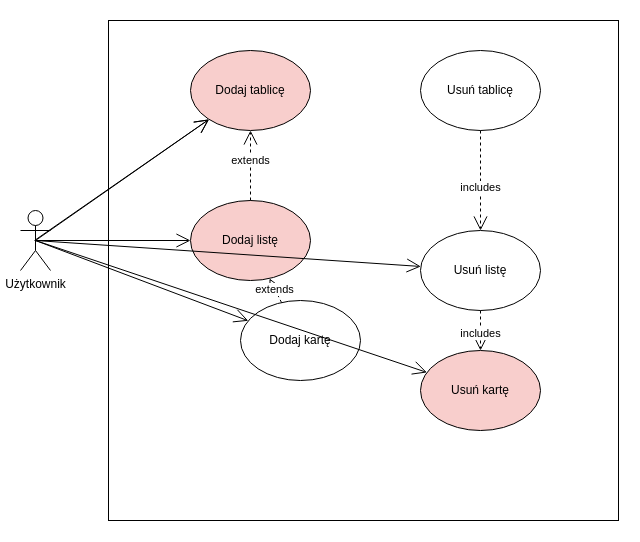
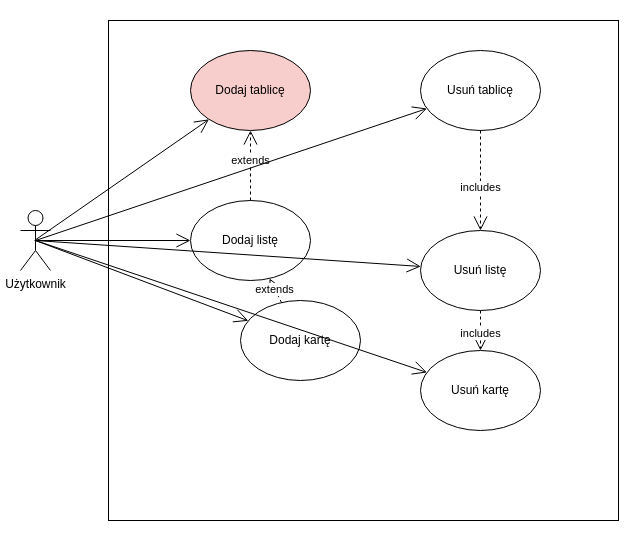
  <mxCell id="0" />
  <mxCell id="1" parent="0" />
  <mxCell id="2" value="Użytkownik" style="shape=umlActor;verticalLabelPosition=bottom;labelBackgroundColor=#ffffff;verticalAlign=top;html=1;" vertex="1" parent="1"><mxGeometry x="20" y="210" width="30" height="60" as="geometry" /></mxCell>
  <mxCell id="3" value="" style="rounded=0;whiteSpace=wrap;html=1;" vertex="1" parent="1"><mxGeometry x="108" y="20" width="510" height="500" as="geometry" /></mxCell>
  <mxCell id="4" value="Dodaj tablicę" style="ellipse;whiteSpace=wrap;html=1;fillColor=#f8cecc;" vertex="1" parent="1"><mxGeometry x="190" y="50" width="120" height="80" as="geometry" /></mxCell>
  <mxCell id="5" value="Usuń tablicę" style="ellipse;whiteSpace=wrap;html=1;" vertex="1" parent="1"><mxGeometry x="420" y="50" width="120" height="80" as="geometry" /></mxCell>
- <mxCell id="6" value="Dodaj listę" style="ellipse;whiteSpace=wrap;html=1;fillColor=#f8cecc;" vertex="1" parent="1"><mxGeometry x="190" y="200" width="120" height="80" as="geometry" /></mxCell>
+ <mxCell id="6" value="Dodaj listę" style="ellipse;whiteSpace=wrap;html=1;" vertex="1" parent="1"><mxGeometry x="190" y="200" width="120" height="80" as="geometry" /></mxCell>
  <mxCell id="7" value="Usuń listę" style="ellipse;whiteSpace=wrap;html=1;" vertex="1" parent="1"><mxGeometry x="420" y="230" width="120" height="80" as="geometry" /></mxCell>
  <mxCell id="8" value="Dodaj kartę" style="ellipse;whiteSpace=wrap;html=1;" vertex="1" parent="1"><mxGeometry x="240" y="300" width="120" height="80" as="geometry" /></mxCell>
- <mxCell id="9" value="Usuń kartę" style="ellipse;whiteSpace=wrap;html=1;fillColor=#f8cecc;" vertex="1" parent="1"><mxGeometry x="420" y="350" width="120" height="80" as="geometry" /></mxCell>
+ <mxCell id="9" value="Usuń kartę" style="ellipse;whiteSpace=wrap;html=1;" vertex="1" parent="1"><mxGeometry x="420" y="350" width="120" height="80" as="geometry" /></mxCell>
  <mxCell id="10" value="extends&lt;br&gt;" style="endArrow=open;endSize=12;dashed=1;html=1;" edge="1" parent="1" source="8" target="6"><mxGeometry x="0.143" width="160" relative="1" as="geometry"><mxPoint x="190" y="570" as="sourcePoint" /><mxPoint x="350" y="570" as="targetPoint" /><mxPoint as="offset" /></mxGeometry></mxCell>
  <mxCell id="11" value="extends&lt;br&gt;" style="endArrow=open;endSize=12;dashed=1;html=1;" edge="1" parent="1"><mxGeometry x="0.143" width="160" relative="1" as="geometry"><mxPoint x="250" y="200" as="sourcePoint" /><mxPoint x="250" y="130" as="targetPoint" /><mxPoint as="offset" /></mxGeometry></mxCell>
  <mxCell id="12" value="includes&lt;br&gt;" style="endArrow=open;endSize=12;dashed=1;html=1;exitX=0.5;exitY=1;exitDx=0;exitDy=0;" edge="1" parent="1" source="7" target="9"><mxGeometry x="0.143" width="160" relative="1" as="geometry"><mxPoint x="480" y="280" as="sourcePoint" /><mxPoint x="479" y="130" as="targetPoint" /><mxPoint as="offset" /></mxGeometry></mxCell>
  <mxCell id="13" value="includes&lt;br&gt;" style="endArrow=open;endSize=12;dashed=1;html=1;entryX=0.5;entryY=0;entryDx=0;entryDy=0;" edge="1" parent="1" target="7"><mxGeometry x="0.143" width="160" relative="1" as="geometry"><mxPoint x="480" y="130" as="sourcePoint" /><mxPoint x="480" y="200" as="targetPoint" /><mxPoint as="offset" /></mxGeometry></mxCell>
  <mxCell id="14" value="" style="endArrow=open;endFill=1;endSize=12;html=1;" edge="1" parent="1" target="4"><mxGeometry width="160" relative="1" as="geometry"><mxPoint x="34" y="240" as="sourcePoint" /><mxPoint x="150" y="390" as="targetPoint" /></mxGeometry></mxCell>
  <mxCell id="15" value="" style="endArrow=open;endFill=1;endSize=12;html=1;exitX=0.5;exitY=0.5;exitDx=0;exitDy=0;exitPerimeter=0;" edge="1" parent="1" source="2" target="6"><mxGeometry width="160" relative="1" as="geometry"><mxPoint x="44" y="257" as="sourcePoint" /><mxPoint x="219.444" y="129.478" as="targetPoint" /></mxGeometry></mxCell>
  <mxCell id="16" value="" style="endArrow=open;endFill=1;endSize=12;html=1;exitX=0.5;exitY=0.5;exitDx=0;exitDy=0;exitPerimeter=0;" edge="1" parent="1" source="2" target="8"><mxGeometry width="160" relative="1" as="geometry"><mxPoint x="54" y="267" as="sourcePoint" /><mxPoint x="229.444" y="139.478" as="targetPoint" /></mxGeometry></mxCell>
- <mxCell id="17" value="" style="endArrow=open;endFill=1;endSize=12;html=1;exitX=0.5;exitY=0.5;exitDx=0;exitDy=0;exitPerimeter=0;" edge="1" parent="1" source="2" target="4"><mxGeometry width="160" relative="1" as="geometry"><mxPoint x="64" y="277" as="sourcePoint" /><mxPoint x="239.444" y="149.478" as="targetPoint" /></mxGeometry></mxCell>
+ <mxCell id="17" value="" style="endArrow=open;endFill=1;endSize=12;html=1;exitX=0.5;exitY=0.5;exitDx=0;exitDy=0;exitPerimeter=0;" edge="1" parent="1" source="2" target="5"><mxGeometry width="160" relative="1" as="geometry"><mxPoint x="64" y="277" as="sourcePoint" /><mxPoint x="239.444" y="149.478" as="targetPoint" /></mxGeometry></mxCell>
  <mxCell id="18" value="" style="endArrow=open;endFill=1;endSize=12;html=1;exitX=0.5;exitY=0.5;exitDx=0;exitDy=0;exitPerimeter=0;" edge="1" parent="1" source="2" target="7"><mxGeometry width="160" relative="1" as="geometry"><mxPoint x="74" y="287" as="sourcePoint" /><mxPoint x="249.444" y="159.478" as="targetPoint" /></mxGeometry></mxCell>
  <mxCell id="19" value="" style="endArrow=open;endFill=1;endSize=12;html=1;exitX=0.5;exitY=0.5;exitDx=0;exitDy=0;exitPerimeter=0;" edge="1" parent="1" source="2" target="9"><mxGeometry width="160" relative="1" as="geometry"><mxPoint x="84" y="297" as="sourcePoint" /><mxPoint x="259.444" y="169.478" as="targetPoint" /></mxGeometry></mxCell>
